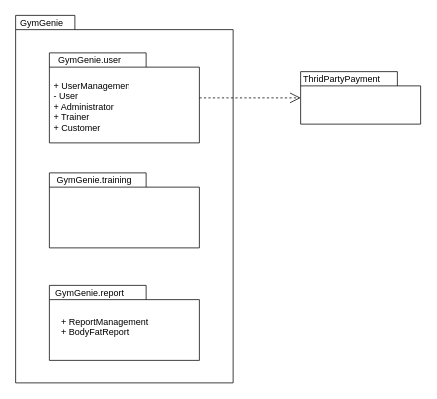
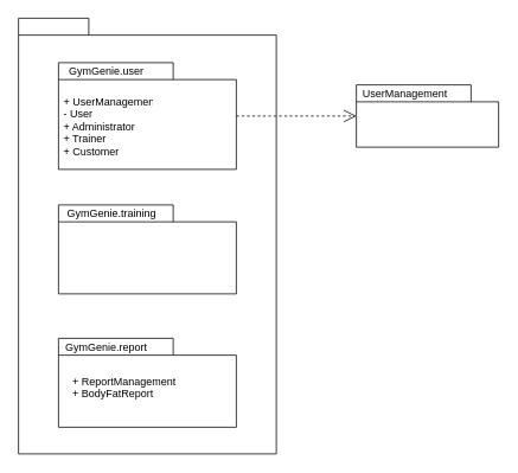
  <mxCell id="0" />
  <mxCell id="1" parent="0" />
  <mxCell id="2" value="package" style="shape=folder;fontStyle=1;spacingTop=10;tabWidth=79;tabHeight=19;tabPosition=left;html=1;noLabel=1;fontColor=none;" vertex="1" parent="1"><mxGeometry x="20" y="20" width="290" height="490" as="geometry" /></mxCell>
- <mxCell id="3" value="GymGenie" style="text;html=1;strokeColor=none;fillColor=none;align=center;verticalAlign=middle;whiteSpace=wrap;rounded=0;" vertex="1" parent="1"><mxGeometry x="30" y="20" width="50" height="20" as="geometry" /></mxCell>
  <mxCell id="4" value="package" style="shape=folder;fontStyle=1;spacingTop=10;tabWidth=129;tabHeight=19;tabPosition=left;html=1;noLabel=1;fontColor=none;" vertex="1" parent="1"><mxGeometry x="65" y="70" width="200" height="120" as="geometry" /></mxCell>
  <mxCell id="5" value="GymGenie.user" style="text;html=1;strokeColor=none;fillColor=none;align=center;verticalAlign=middle;whiteSpace=wrap;rounded=0;" vertex="1" parent="1"><mxGeometry x="69" y="70" width="100" height="20" as="geometry" /></mxCell>
  <mxCell id="6" value="package" style="shape=folder;fontStyle=1;spacingTop=10;tabWidth=129;tabHeight=19;tabPosition=left;html=1;noLabel=1;fontColor=none;" vertex="1" parent="1"><mxGeometry x="65" y="230" width="200" height="100" as="geometry" /></mxCell>
  <mxCell id="7" value="GymGenie.training" style="text;html=1;strokeColor=none;fillColor=none;align=center;verticalAlign=middle;whiteSpace=wrap;rounded=0;" vertex="1" parent="1"><mxGeometry x="75" y="230" width="100" height="20" as="geometry" /></mxCell>
  <mxCell id="8" value="package" style="shape=folder;fontStyle=1;spacingTop=10;tabWidth=129;tabHeight=19;tabPosition=left;html=1;noLabel=1;fontColor=none;" vertex="1" parent="1"><mxGeometry x="65" y="380" width="200" height="100" as="geometry" /></mxCell>
  <mxCell id="9" value="GymGenie.report" style="text;html=1;strokeColor=none;fillColor=none;align=center;verticalAlign=middle;whiteSpace=wrap;rounded=0;" vertex="1" parent="1"><mxGeometry x="69" y="380" width="100" height="20" as="geometry" /></mxCell>
  <mxCell id="10" value="+ UserManagement&#10;- User&#10;+ Administrator&#10;+ Trainer&#10;+ Customer" style="text;strokeColor=none;fillColor=none;align=left;verticalAlign=top;spacingLeft=4;spacingRight=4;overflow=hidden;rotatable=0;points=[[0,0.5],[1,0.5]];portConstraint=eastwest;fontColor=none;" vertex="1" parent="1"><mxGeometry x="65" y="100" width="110" height="80" as="geometry" /></mxCell>
  <mxCell id="11" value="+ ReportManagement&#10;+ BodyFatReport" style="text;strokeColor=none;fillColor=none;align=left;verticalAlign=top;spacingLeft=4;spacingRight=4;overflow=hidden;rotatable=0;points=[[0,0.5],[1,0.5]];portConstraint=eastwest;fontColor=none;" vertex="1" parent="1"><mxGeometry x="75" y="415" width="140" height="40" as="geometry" /></mxCell>
  <mxCell id="12" value="package" style="shape=folder;fontStyle=1;spacingTop=10;tabWidth=129;tabHeight=19;tabPosition=left;html=1;noLabel=1;fontColor=none;" vertex="1" parent="1"><mxGeometry x="400" y="95" width="160" height="70" as="geometry" /></mxCell>
- <mxCell id="13" value="ThridPartyPayment" style="text;html=1;strokeColor=none;fillColor=none;align=center;verticalAlign=middle;whiteSpace=wrap;rounded=0;" vertex="1" parent="1"><mxGeometry x="400" y="95" width="110" height="20" as="geometry" /></mxCell>
+ <mxCell id="13" value="UserManagement" style="text;html=1;strokeColor=none;fillColor=none;align=center;verticalAlign=middle;whiteSpace=wrap;rounded=0;" vertex="1" parent="1"><mxGeometry x="400" y="95" width="110" height="20" as="geometry" /></mxCell>
  <mxCell id="14" value="Use" style="endArrow=open;endSize=12;dashed=1;html=1;fontColor=none;noLabel=1;" edge="1" parent="1" source="4" target="12"><mxGeometry width="160" relative="1" as="geometry"><mxPoint x="490" y="0" as="sourcePoint" /><mxPoint x="650" y="0" as="targetPoint" /></mxGeometry></mxCell>
